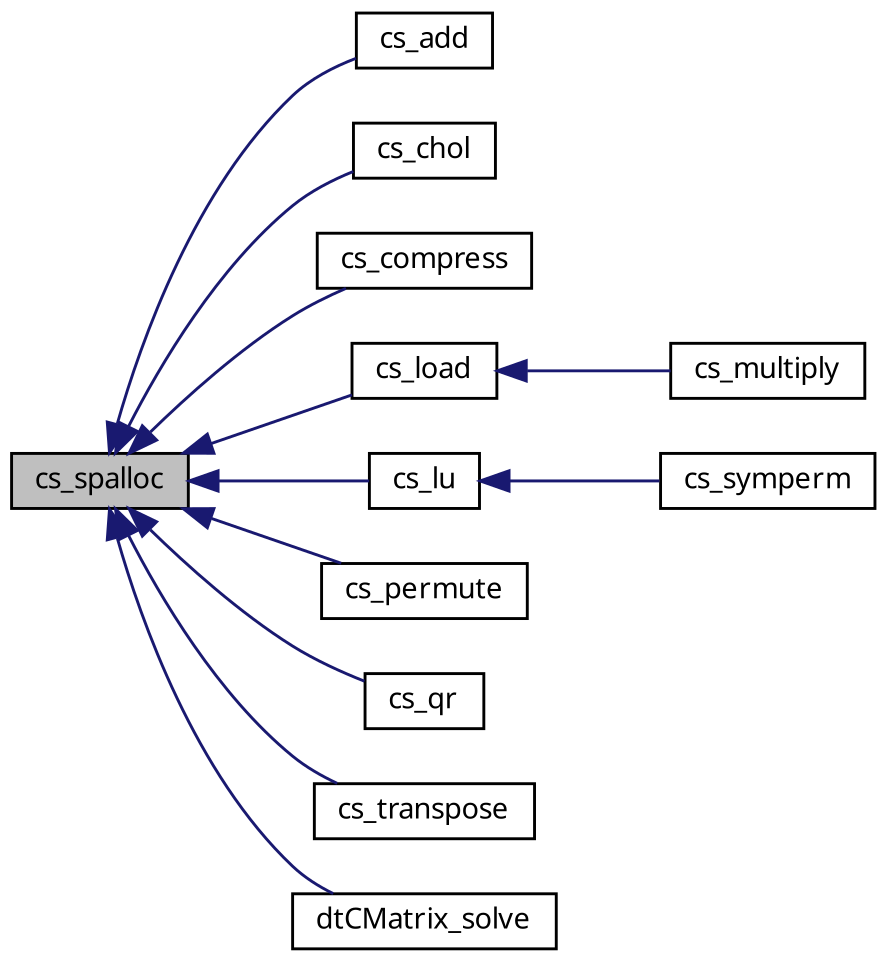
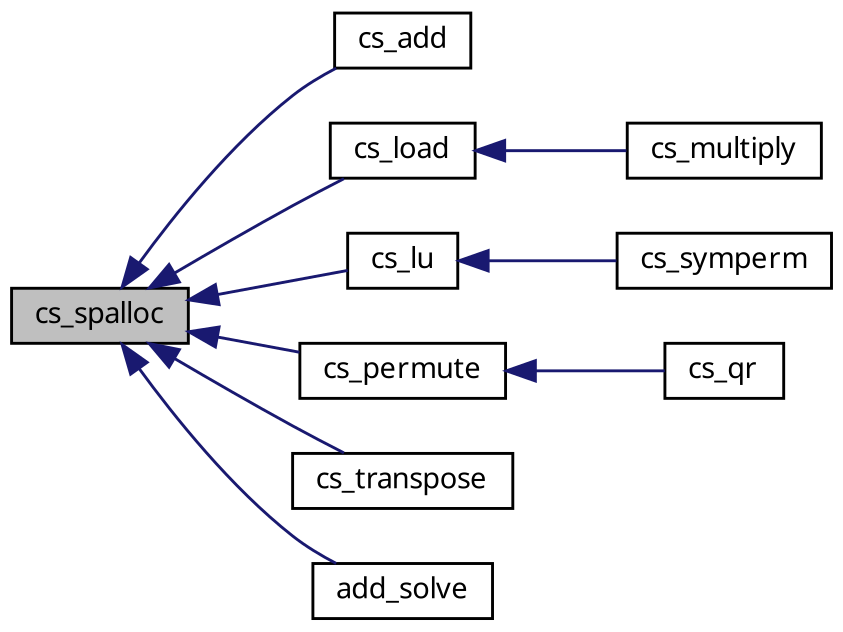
  digraph {
    rankdir=LR
    node [color=black fillcolor=white fontname="FreeSans.ttf" fontsize=10 shape=record style=filled]
    edge [color=midnightblue dir=back fontname="FreeSans.ttf" fontsize=10 labelfontname="FreeSans.ttf" labelfontsize=10 style=solid]
    n1 [fillcolor=grey75 fontcolor=black height=0.2 label=cs_spalloc width=0.4]
    n2 [height=0.2 label=cs_add width=0.4]
-   n3 [height=0.2 label=cs_chol width=0.4]
-   n4 [height=0.2 label=cs_compress width=0.4]
    n5 [height=0.2 label=cs_load width=0.4]
    n6 [height=0.2 label=cs_lu width=0.4]
    n7 [height=0.2 label=cs_permute width=0.4]
    n8 [height=0.2 label=cs_qr width=0.4]
    n9 [height=0.2 label=cs_transpose width=0.4]
-   n10 [height=0.2 label=dtCMatrix_solve width=0.4]
+   n10 [height=0.2 label=add_solve width=0.4]
    n11 [height=0.2 label=cs_multiply width=0.4]
    n12 [height=0.2 label=cs_symperm width=0.4]
    n1 -> n2
-   n1 -> n3
-   n1 -> n4
    n1 -> n5
    n1 -> n6
    n1 -> n7
-   n1 -> n8
+   n7 -> n8
    n1 -> n9
    n1 -> n10
    n5 -> n11
    n6 -> n12
  }
